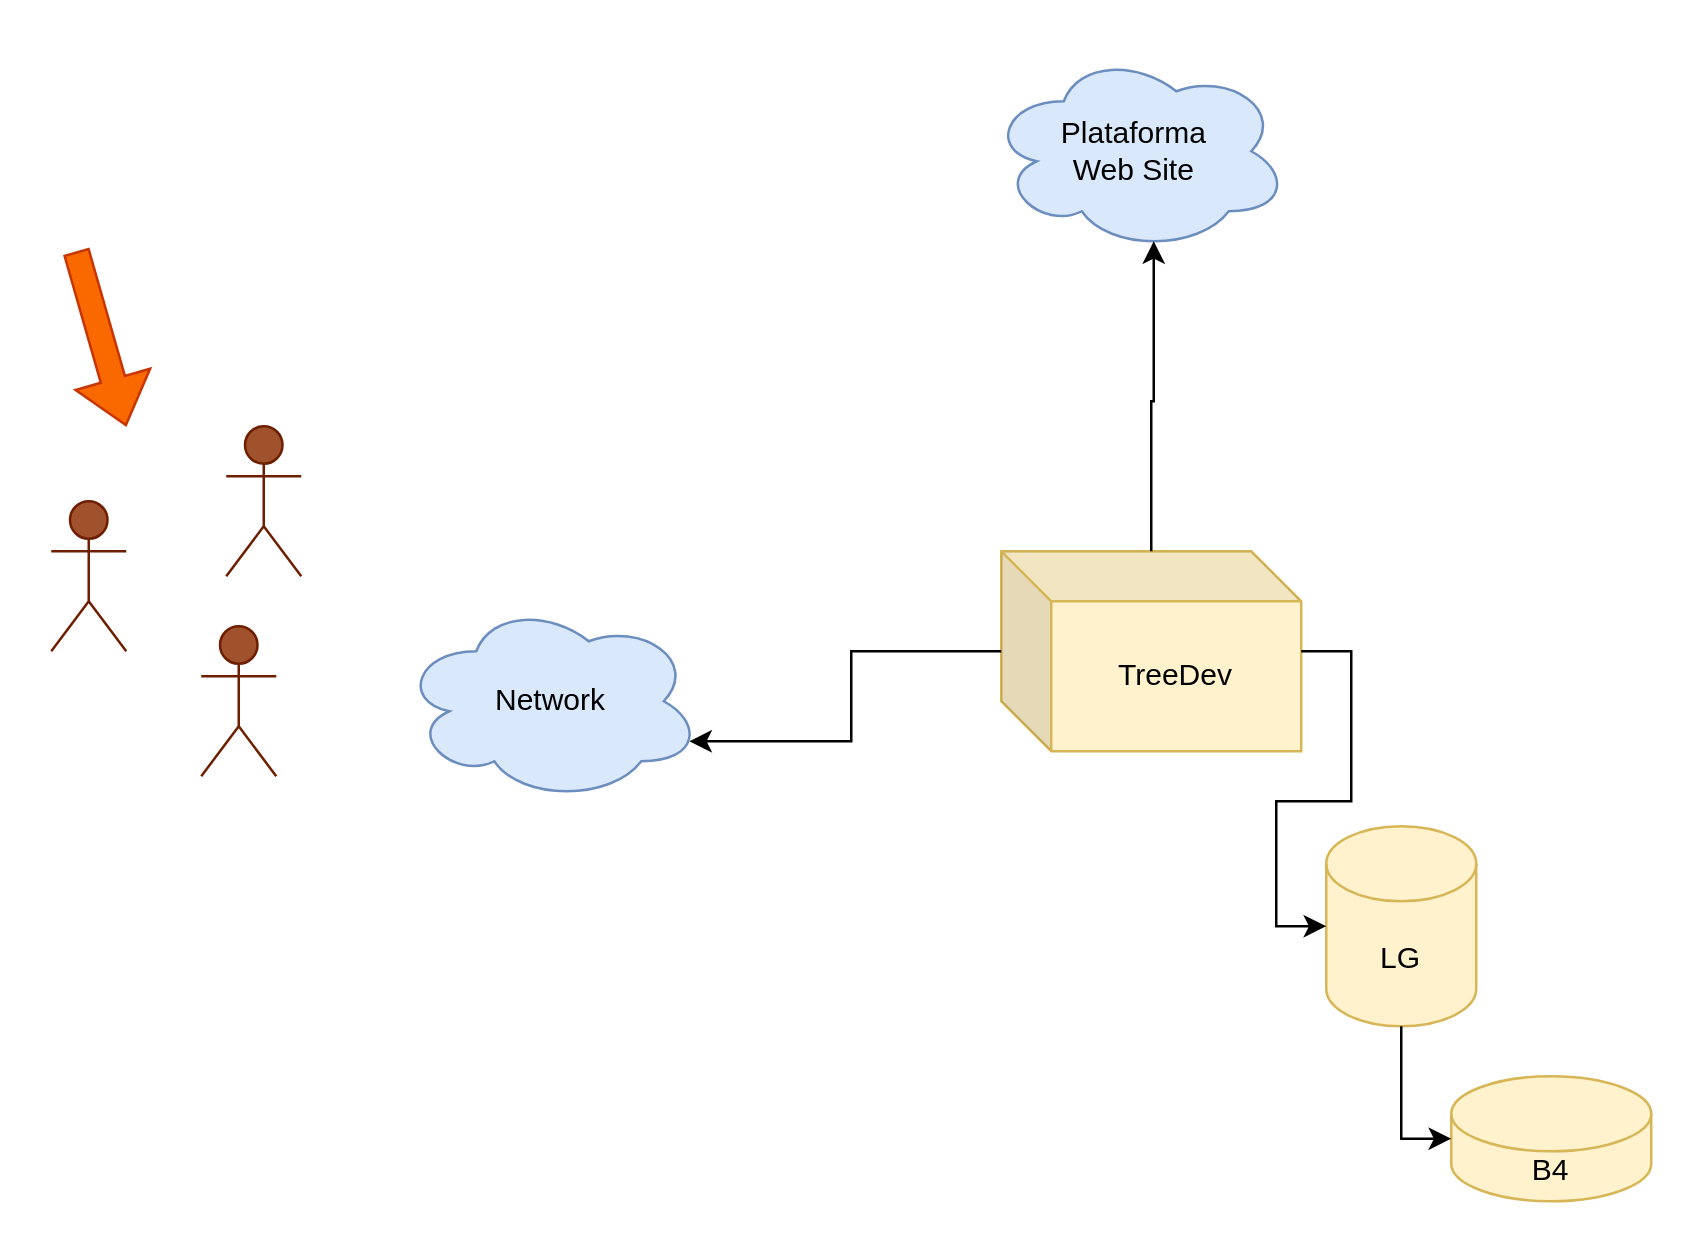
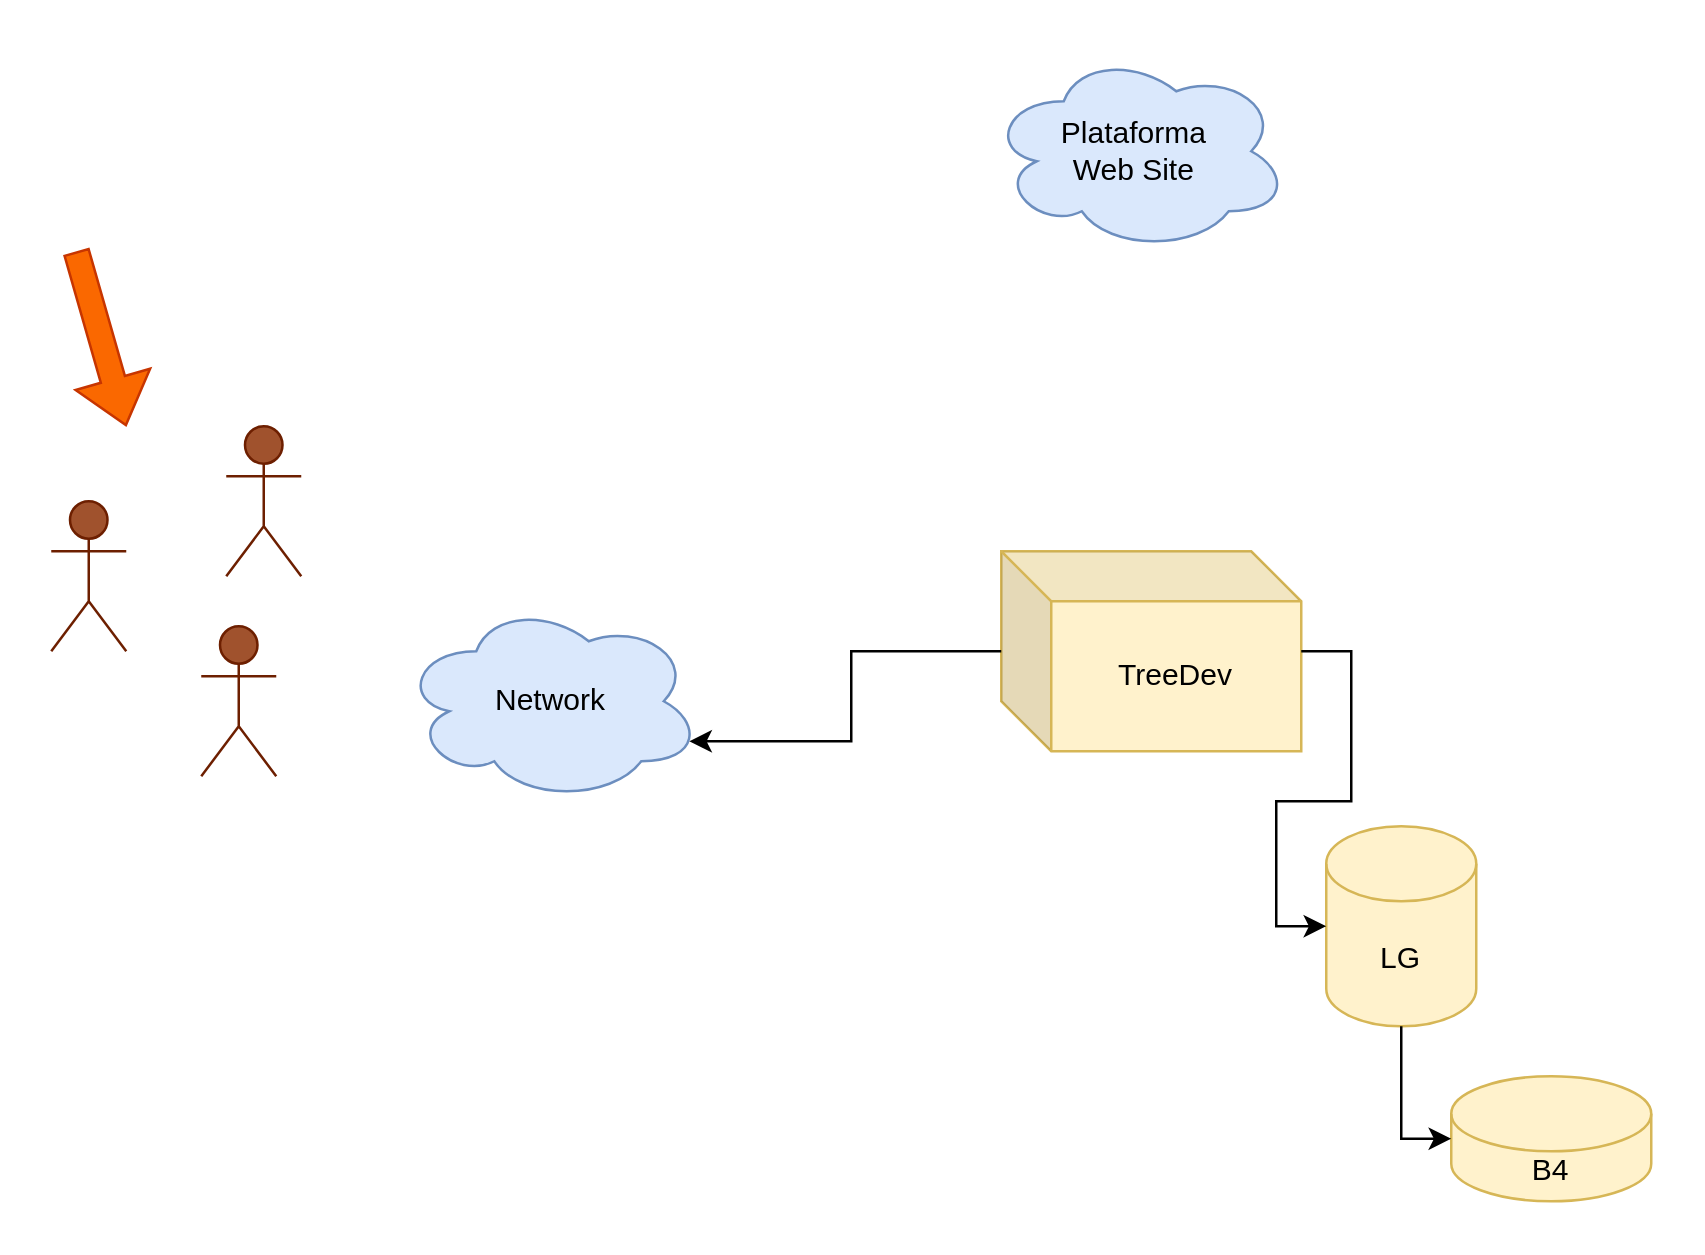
  <mxCell id="0" />
  <mxCell id="1" parent="0" />
  <mxCell id="2" value="Plataforma&amp;nbsp;&lt;div&gt;Web Site&amp;nbsp;&lt;/div&gt;" style="ellipse;shape=cloud;whiteSpace=wrap;html=1;fillColor=#dae8fc;strokeColor=#6c8ebf;" parent="1" vertex="1"><mxGeometry x="395" y="20" width="120" height="80" as="geometry" /></mxCell>
  <mxCell id="3" value="TreeDev" style="shape=cube;whiteSpace=wrap;html=1;boundedLbl=1;backgroundOutline=1;darkOpacity=0.05;darkOpacity2=0.1;fillColor=#fff2cc;strokeColor=#d6b656;" parent="1" vertex="1"><mxGeometry x="400" y="220" width="120" height="80" as="geometry" /></mxCell>
  <mxCell id="4" value="LG" style="shape=cylinder3;whiteSpace=wrap;html=1;boundedLbl=1;backgroundOutline=1;size=15;fillColor=#fff2cc;strokeColor=#d6b656;" parent="1" vertex="1"><mxGeometry x="530" y="330" width="60" height="80" as="geometry" /></mxCell>
  <mxCell id="5" style="edgeStyle=orthogonalEdgeStyle;rounded=0;orthogonalLoop=1;jettySize=auto;html=1;entryX=0;entryY=0.5;entryDx=0;entryDy=0;entryPerimeter=0;" parent="1" source="3" target="4" edge="1"><mxGeometry relative="1" as="geometry" /></mxCell>
  <mxCell id="6" value="B4" style="shape=cylinder3;whiteSpace=wrap;html=1;boundedLbl=1;backgroundOutline=1;size=15;fillColor=#fff2cc;strokeColor=#d6b656;" parent="1" vertex="1"><mxGeometry x="580" y="430" width="80" height="50" as="geometry" /></mxCell>
  <mxCell id="7" style="edgeStyle=orthogonalEdgeStyle;rounded=0;orthogonalLoop=1;jettySize=auto;html=1;entryX=0;entryY=0.5;entryDx=0;entryDy=0;entryPerimeter=0;" parent="1" source="4" target="6" edge="1"><mxGeometry relative="1" as="geometry" /></mxCell>
  <mxCell id="8" value="Network" style="ellipse;shape=cloud;whiteSpace=wrap;html=1;fillColor=#dae8fc;strokeColor=#6c8ebf;" vertex="1" parent="1"><mxGeometry x="160" y="240" width="120" height="80" as="geometry" /></mxCell>
  <mxCell id="9" style="edgeStyle=orthogonalEdgeStyle;rounded=0;orthogonalLoop=1;jettySize=auto;html=1;entryX=0.96;entryY=0.7;entryDx=0;entryDy=0;entryPerimeter=0;" edge="1" parent="1" source="3" target="8"><mxGeometry relative="1" as="geometry" /></mxCell>
  <mxCell id="10" value="Ian" style="shape=umlActor;verticalLabelPosition=bottom;verticalAlign=top;html=1;outlineConnect=0;fillColor=#a0522d;fontColor=#ffffff;strokeColor=#6D1F00;" vertex="1" parent="1"><mxGeometry x="20" y="200" width="30" height="60" as="geometry" /></mxCell>
  <mxCell id="11" value="Pedro" style="shape=umlActor;verticalLabelPosition=bottom;verticalAlign=top;html=1;outlineConnect=0;fillColor=#a0522d;strokeColor=#6D1F00;fontColor=#ffffff;" vertex="1" parent="1"><mxGeometry x="80" y="250" width="30" height="60" as="geometry" /></mxCell>
  <mxCell id="12" value="Kevin" style="shape=umlActor;verticalLabelPosition=bottom;verticalAlign=top;html=1;outlineConnect=0;fillColor=#a0522d;fontColor=#ffffff;strokeColor=#6D1F00;" vertex="1" parent="1"><mxGeometry x="90" y="170" width="30" height="60" as="geometry" /></mxCell>
  <mxCell id="13" value="" style="shape=flexArrow;endArrow=classic;html=1;rounded=0;fillColor=#fa6800;strokeColor=#C73500;" edge="1" parent="1"><mxGeometry width="50" height="50" relative="1" as="geometry"><mxPoint x="30" y="100" as="sourcePoint" /><mxPoint x="50" y="170" as="targetPoint" /></mxGeometry></mxCell>
- <mxCell id="14" style="edgeStyle=orthogonalEdgeStyle;rounded=0;orthogonalLoop=1;jettySize=auto;html=1;entryX=0.55;entryY=0.95;entryDx=0;entryDy=0;entryPerimeter=0;" edge="1" parent="1" source="3" target="2"><mxGeometry relative="1" as="geometry" /></mxCell>
